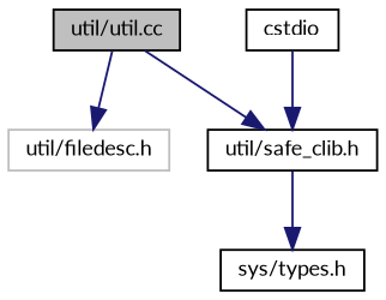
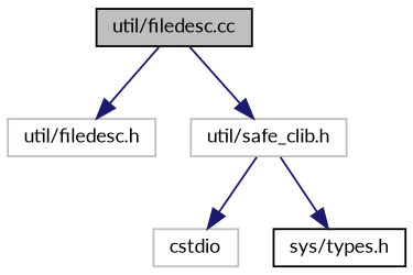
  digraph {
    fontname=Lato
    node [color=black fillcolor=white fontname=Lato fontsize=10 shape=record style=filled]
    edge [color=midnightblue fontname=Lato fontsize=10 labelfontname=Helvetica labelfontsize=10 style=solid]
-   n1 [fillcolor=grey75 fontcolor=black height=0.2 label="util/util.cc" width=0.4]
+   n1 [fillcolor=grey75 fontcolor=black height=0.2 label="util/filedesc.cc" width=0.4]
    n2 [color=grey75 height=0.2 label="util/filedesc.h" width=0.4]
-   n3 [height=0.2 label="util/safe_clib.h" width=0.4]
-   n4 [height=0.2 label=cstdio width=0.4]
+   n3 [color=grey75 height=0.2 label="util/safe_clib.h" width=0.4]
+   n4 [color=grey75 height=0.2 label=cstdio width=0.4]
    n5 [height=0.2 label="sys/types.h" width=0.4]
    n1 -> n2
    n1 -> n3
-   n4 -> n3
+   n3 -> n4
    n3 -> n5
  }
